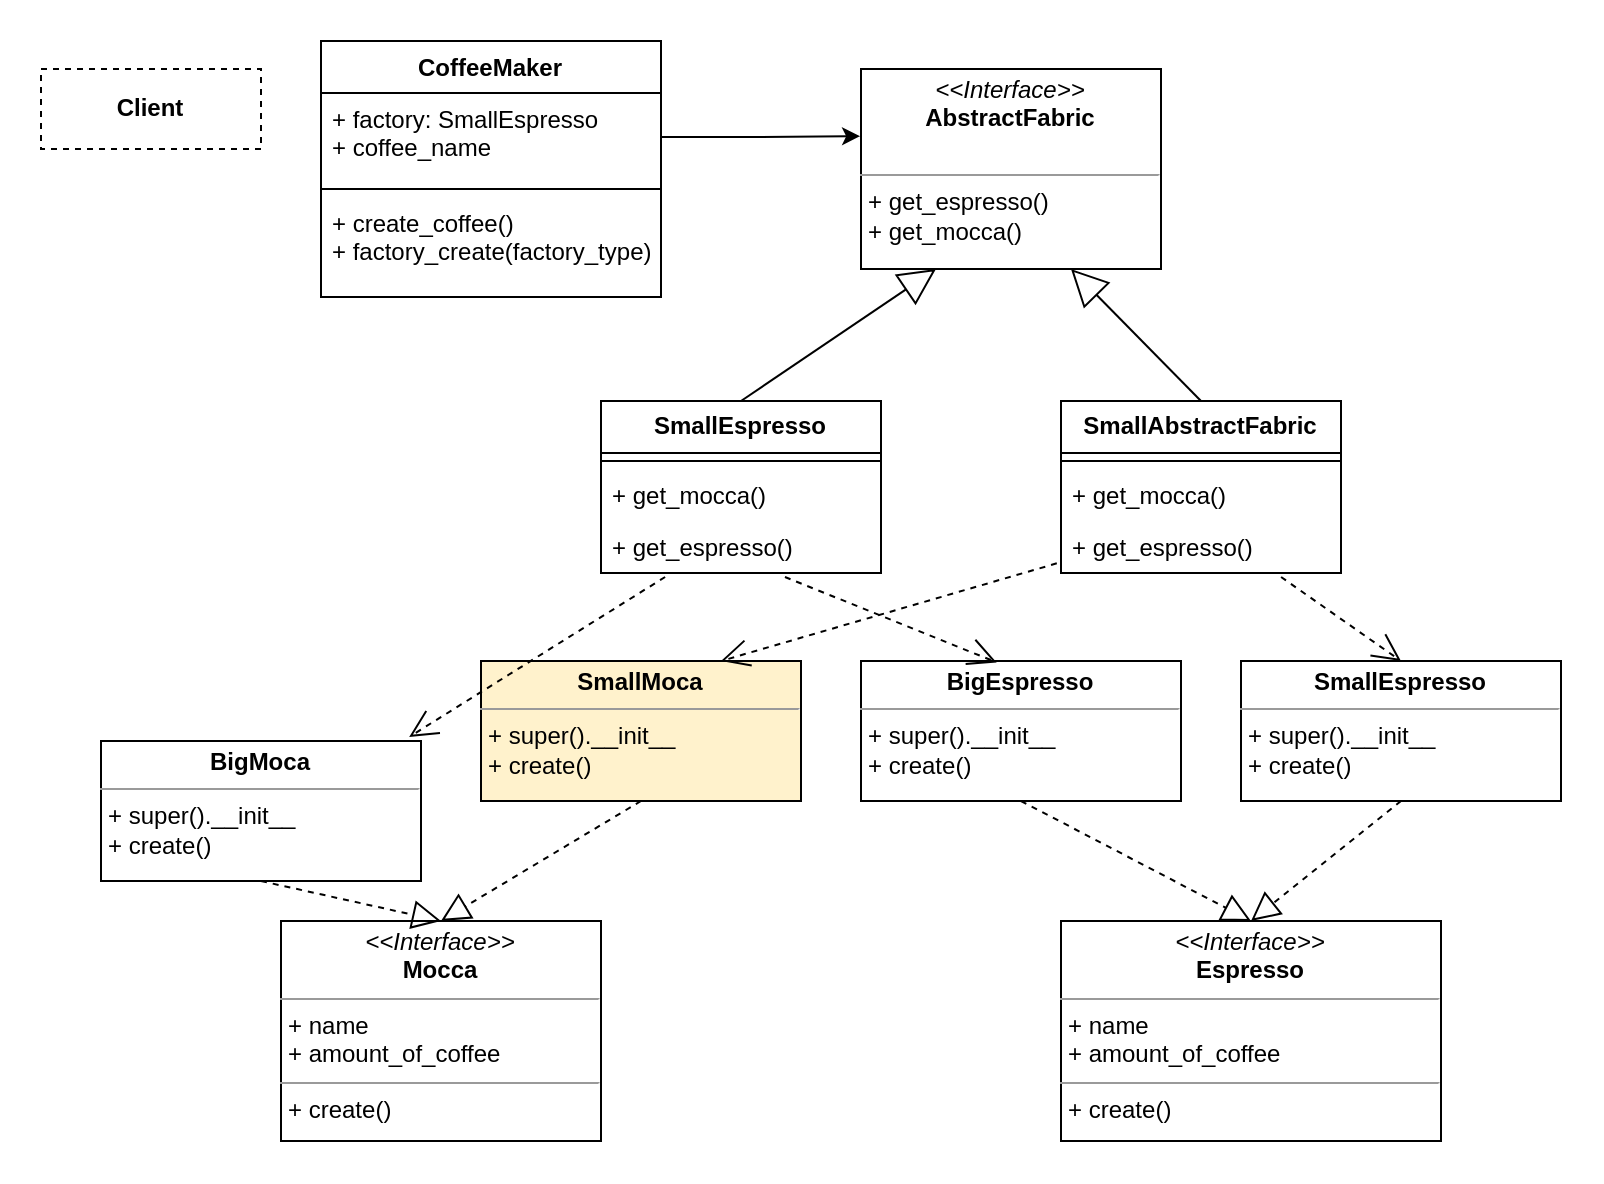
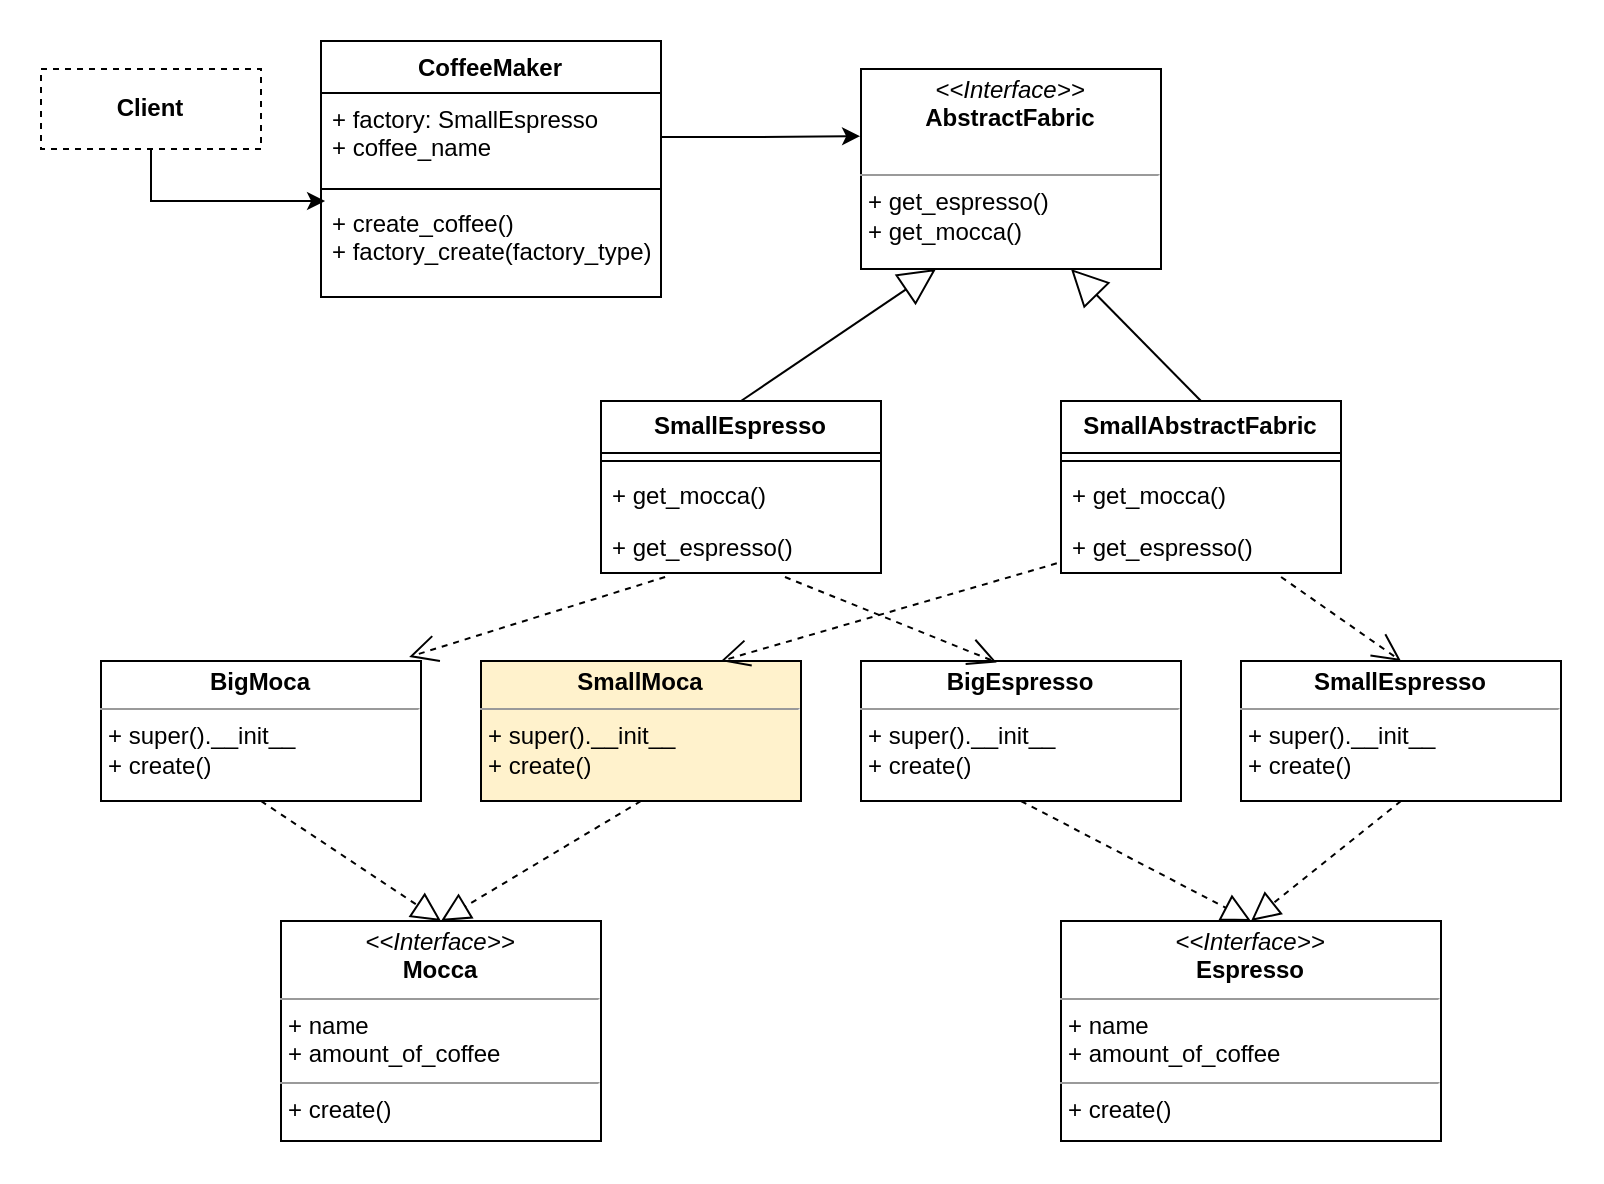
  <mxCell id="0" />
  <mxCell id="1" parent="0" />
  <mxCell id="2" value="&lt;p style=&quot;margin:0px;margin-top:4px;text-align:center;&quot;&gt;&lt;i&gt;&amp;lt;&amp;lt;Interface&amp;gt;&amp;gt;&lt;/i&gt;&lt;br&gt;&lt;b&gt;AbstractFabric&lt;/b&gt;&lt;/p&gt;&lt;p style=&quot;margin:0px;margin-left:4px;&quot;&gt;&lt;br&gt;&lt;/p&gt;&lt;hr size=&quot;1&quot;&gt;&lt;p style=&quot;margin:0px;margin-left:4px;&quot;&gt;+ get_espresso()&lt;br&gt;+ get_mocca()&lt;/p&gt;" style="verticalAlign=top;align=left;overflow=fill;fontSize=12;fontFamily=Helvetica;html=1;whiteSpace=wrap;" parent="1" vertex="1"><mxGeometry x="430" y="34" width="150" height="100" as="geometry" /></mxCell>
+ <mxCell id="3" value="" style="edgeStyle=orthogonalEdgeStyle;rounded=0;orthogonalLoop=1;jettySize=auto;html=1;entryX=0.012;entryY=0.04;entryDx=0;entryDy=0;entryPerimeter=0;" parent="1" source="4" target="22" edge="1"><mxGeometry relative="1" as="geometry" /></mxCell>
  <mxCell id="4" value="&lt;b&gt;Client&lt;/b&gt;" style="html=1;whiteSpace=wrap;dashed=1;" parent="1" vertex="1"><mxGeometry x="20" y="34" width="110" height="40" as="geometry" /></mxCell>
  <mxCell id="5" value="&lt;b&gt;SmallEspresso&lt;/b&gt;" style="swimlane;fontStyle=0;childLayout=stackLayout;horizontal=1;startSize=26;fillColor=none;horizontalStack=0;resizeParent=1;resizeParentMax=0;resizeLast=0;collapsible=1;marginBottom=0;whiteSpace=wrap;html=1;" parent="1" vertex="1"><mxGeometry x="300" y="200" width="140" height="86" as="geometry" /></mxCell>
  <mxCell id="6" value="" style="line;strokeWidth=1;fillColor=none;align=left;verticalAlign=middle;spacingTop=-1;spacingLeft=3;spacingRight=3;rotatable=0;labelPosition=right;points=[];portConstraint=eastwest;strokeColor=inherit;" parent="5" vertex="1"><mxGeometry y="26" width="140" height="8" as="geometry" /></mxCell>
  <mxCell id="7" value="+ get_mocca()" style="text;strokeColor=none;fillColor=none;align=left;verticalAlign=top;spacingLeft=4;spacingRight=4;overflow=hidden;rotatable=0;points=[[0,0.5],[1,0.5]];portConstraint=eastwest;whiteSpace=wrap;html=1;" parent="5" vertex="1"><mxGeometry y="34" width="140" height="26" as="geometry" /></mxCell>
  <mxCell id="8" value="+ get_espresso()" style="text;strokeColor=none;fillColor=none;align=left;verticalAlign=top;spacingLeft=4;spacingRight=4;overflow=hidden;rotatable=0;points=[[0,0.5],[1,0.5]];portConstraint=eastwest;whiteSpace=wrap;html=1;" parent="5" vertex="1"><mxGeometry y="60" width="140" height="26" as="geometry" /></mxCell>
  <mxCell id="9" value="&lt;b&gt;SmallAbstractFabric&lt;/b&gt;" style="swimlane;fontStyle=0;childLayout=stackLayout;horizontal=1;startSize=26;fillColor=none;horizontalStack=0;resizeParent=1;resizeParentMax=0;resizeLast=0;collapsible=1;marginBottom=0;whiteSpace=wrap;html=1;" parent="1" vertex="1"><mxGeometry x="530" y="200" width="140" height="86" as="geometry" /></mxCell>
  <mxCell id="10" value="" style="line;strokeWidth=1;fillColor=none;align=left;verticalAlign=middle;spacingTop=-1;spacingLeft=3;spacingRight=3;rotatable=0;labelPosition=right;points=[];portConstraint=eastwest;strokeColor=inherit;" parent="9" vertex="1"><mxGeometry y="26" width="140" height="8" as="geometry" /></mxCell>
  <mxCell id="11" value="+ get_mocca()" style="text;strokeColor=none;fillColor=none;align=left;verticalAlign=top;spacingLeft=4;spacingRight=4;overflow=hidden;rotatable=0;points=[[0,0.5],[1,0.5]];portConstraint=eastwest;whiteSpace=wrap;html=1;" parent="9" vertex="1"><mxGeometry y="34" width="140" height="26" as="geometry" /></mxCell>
  <mxCell id="12" value="+ get_espresso()" style="text;strokeColor=none;fillColor=none;align=left;verticalAlign=top;spacingLeft=4;spacingRight=4;overflow=hidden;rotatable=0;points=[[0,0.5],[1,0.5]];portConstraint=eastwest;whiteSpace=wrap;html=1;" parent="9" vertex="1"><mxGeometry y="60" width="140" height="26" as="geometry" /></mxCell>
  <mxCell id="13" value="&lt;p style=&quot;margin:0px;margin-top:4px;text-align:center;&quot;&gt;&lt;i&gt;&amp;lt;&amp;lt;Interface&amp;gt;&amp;gt;&lt;/i&gt;&lt;br&gt;&lt;b&gt;Mocca&lt;/b&gt;&lt;/p&gt;&lt;hr size=&quot;1&quot;&gt;&lt;p style=&quot;margin:0px;margin-left:4px;&quot;&gt;+ name&lt;br&gt;+ amount_of_coffee&lt;/p&gt;&lt;hr size=&quot;1&quot;&gt;&lt;p style=&quot;margin:0px;margin-left:4px;&quot;&gt;+ create()&lt;br&gt;&lt;br&gt;&lt;/p&gt;" style="verticalAlign=top;align=left;overflow=fill;fontSize=12;fontFamily=Helvetica;html=1;whiteSpace=wrap;" parent="1" vertex="1"><mxGeometry x="140" y="460" width="160" height="110" as="geometry" /></mxCell>
  <mxCell id="14" value="&lt;p style=&quot;margin:0px;margin-top:4px;text-align:center;&quot;&gt;&lt;i&gt;&amp;lt;&amp;lt;Interface&amp;gt;&amp;gt;&lt;/i&gt;&lt;br&gt;&lt;b&gt;Espresso&lt;/b&gt;&lt;/p&gt;&lt;hr size=&quot;1&quot;&gt;&lt;p style=&quot;margin:0px;margin-left:4px;&quot;&gt;+ name&lt;br&gt;+ amount_of_coffee&lt;/p&gt;&lt;hr size=&quot;1&quot;&gt;&lt;p style=&quot;margin:0px;margin-left:4px;&quot;&gt;+ create()&lt;br&gt;&lt;br&gt;&lt;/p&gt;" style="verticalAlign=top;align=left;overflow=fill;fontSize=12;fontFamily=Helvetica;html=1;whiteSpace=wrap;" parent="1" vertex="1"><mxGeometry x="530" y="460" width="190" height="110" as="geometry" /></mxCell>
- <mxCell id="15" value="&lt;p style=&quot;margin:0px;margin-top:4px;text-align:center;&quot;&gt;&lt;b&gt;BigMoca&lt;/b&gt;&lt;/p&gt;&lt;hr size=&quot;1&quot;&gt;&lt;p style=&quot;margin:0px;margin-left:4px;&quot;&gt;+ super().__init__&lt;/p&gt;&lt;p style=&quot;margin:0px;margin-left:4px;&quot;&gt;+ create()&lt;/p&gt;&lt;p style=&quot;margin:0px;margin-left:4px;&quot;&gt;&lt;br&gt;&lt;/p&gt;" style="verticalAlign=top;align=left;overflow=fill;fontSize=12;fontFamily=Helvetica;html=1;whiteSpace=wrap;" parent="1" vertex="1"><mxGeometry x="50" y="370" width="160" height="70" as="geometry" /></mxCell>
+ <mxCell id="15" value="&lt;p style=&quot;margin:0px;margin-top:4px;text-align:center;&quot;&gt;&lt;b&gt;BigMoca&lt;/b&gt;&lt;/p&gt;&lt;hr size=&quot;1&quot;&gt;&lt;p style=&quot;margin:0px;margin-left:4px;&quot;&gt;+ super().__init__&lt;/p&gt;&lt;p style=&quot;margin:0px;margin-left:4px;&quot;&gt;+ create()&lt;/p&gt;&lt;p style=&quot;margin:0px;margin-left:4px;&quot;&gt;&lt;br&gt;&lt;/p&gt;" style="verticalAlign=top;align=left;overflow=fill;fontSize=12;fontFamily=Helvetica;html=1;whiteSpace=wrap;" parent="1" vertex="1"><mxGeometry x="50" y="330" width="160" height="70" as="geometry" /></mxCell>
  <mxCell id="16" value="&lt;p style=&quot;margin:0px;margin-top:4px;text-align:center;&quot;&gt;&lt;b&gt;SmallMoca&lt;/b&gt;&lt;/p&gt;&lt;hr size=&quot;1&quot;&gt;&lt;p style=&quot;margin:0px;margin-left:4px;&quot;&gt;+ super().__init__&lt;/p&gt;&lt;p style=&quot;margin:0px;margin-left:4px;&quot;&gt;+ create()&lt;/p&gt;&lt;p style=&quot;margin:0px;margin-left:4px;&quot;&gt;&lt;br&gt;&lt;/p&gt;" style="verticalAlign=top;align=left;overflow=fill;fontSize=12;fontFamily=Helvetica;html=1;whiteSpace=wrap;fillColor=#fff2cc;" parent="1" vertex="1"><mxGeometry x="240" y="330" width="160" height="70" as="geometry" /></mxCell>
  <mxCell id="17" value="&lt;p style=&quot;margin:0px;margin-top:4px;text-align:center;&quot;&gt;&lt;b&gt;BigEspresso&lt;/b&gt;&lt;/p&gt;&lt;hr size=&quot;1&quot;&gt;&lt;p style=&quot;margin:0px;margin-left:4px;&quot;&gt;+ super().__init__&lt;/p&gt;&lt;p style=&quot;margin:0px;margin-left:4px;&quot;&gt;+ create()&lt;/p&gt;&lt;p style=&quot;margin:0px;margin-left:4px;&quot;&gt;&lt;br&gt;&lt;/p&gt;" style="verticalAlign=top;align=left;overflow=fill;fontSize=12;fontFamily=Helvetica;html=1;whiteSpace=wrap;" parent="1" vertex="1"><mxGeometry x="430" y="330" width="160" height="70" as="geometry" /></mxCell>
  <mxCell id="18" value="&lt;p style=&quot;margin:0px;margin-top:4px;text-align:center;&quot;&gt;&lt;b&gt;SmallEspresso&lt;/b&gt;&lt;/p&gt;&lt;hr size=&quot;1&quot;&gt;&lt;p style=&quot;margin:0px;margin-left:4px;&quot;&gt;+ super().__init__&lt;/p&gt;&lt;p style=&quot;margin:0px;margin-left:4px;&quot;&gt;+ create()&lt;/p&gt;&lt;p style=&quot;margin:0px;margin-left:4px;&quot;&gt;&lt;br&gt;&lt;/p&gt;" style="verticalAlign=top;align=left;overflow=fill;fontSize=12;fontFamily=Helvetica;html=1;whiteSpace=wrap;" parent="1" vertex="1"><mxGeometry x="620" y="330" width="160" height="70" as="geometry" /></mxCell>
  <mxCell id="19" value="CoffeeMaker" style="swimlane;fontStyle=1;align=center;verticalAlign=top;childLayout=stackLayout;horizontal=1;startSize=26;horizontalStack=0;resizeParent=1;resizeParentMax=0;resizeLast=0;collapsible=1;marginBottom=0;whiteSpace=wrap;html=1;" parent="1" vertex="1"><mxGeometry x="160" y="20" width="170" height="128" as="geometry" /></mxCell>
  <mxCell id="20" value="+ factory: SmallEspresso&lt;br&gt;+ coffee_name" style="text;strokeColor=none;fillColor=none;align=left;verticalAlign=top;spacingLeft=4;spacingRight=4;overflow=hidden;rotatable=0;points=[[0,0.5],[1,0.5]];portConstraint=eastwest;whiteSpace=wrap;html=1;" parent="19" vertex="1"><mxGeometry y="26" width="170" height="44" as="geometry" /></mxCell>
  <mxCell id="21" value="" style="line;strokeWidth=1;fillColor=none;align=left;verticalAlign=middle;spacingTop=-1;spacingLeft=3;spacingRight=3;rotatable=0;labelPosition=right;points=[];portConstraint=eastwest;strokeColor=inherit;" parent="19" vertex="1"><mxGeometry y="70" width="170" height="8" as="geometry" /></mxCell>
  <mxCell id="22" value="+ create_coffee()&lt;br&gt;+ factory_create(factory_type)" style="text;strokeColor=none;fillColor=none;align=left;verticalAlign=top;spacingLeft=4;spacingRight=4;overflow=hidden;rotatable=0;points=[[0,0.5],[1,0.5]];portConstraint=eastwest;whiteSpace=wrap;html=1;" parent="19" vertex="1"><mxGeometry y="78" width="170" height="50" as="geometry" /></mxCell>
  <mxCell id="23" style="edgeStyle=orthogonalEdgeStyle;rounded=0;orthogonalLoop=1;jettySize=auto;html=1;exitX=1;exitY=0.5;exitDx=0;exitDy=0;entryX=-0.003;entryY=0.336;entryDx=0;entryDy=0;entryPerimeter=0;" parent="1" source="20" target="2" edge="1"><mxGeometry relative="1" as="geometry" /></mxCell>
  <mxCell id="24" value="" style="endArrow=block;endSize=16;endFill=0;html=1;rounded=0;entryX=0.25;entryY=1;entryDx=0;entryDy=0;exitX=0.5;exitY=0;exitDx=0;exitDy=0;" parent="1" source="5" target="2" edge="1"><mxGeometry width="160" relative="1" as="geometry"><mxPoint x="330" y="170" as="sourcePoint" /><mxPoint x="490" y="170" as="targetPoint" /></mxGeometry></mxCell>
  <mxCell id="25" value="" style="endArrow=block;endSize=16;endFill=0;html=1;rounded=0;entryX=0.7;entryY=1;entryDx=0;entryDy=0;entryPerimeter=0;exitX=0.5;exitY=0;exitDx=0;exitDy=0;" parent="1" source="9" target="2" edge="1"><mxGeometry width="160" relative="1" as="geometry"><mxPoint x="590" y="180" as="sourcePoint" /><mxPoint x="666" y="126" as="targetPoint" /></mxGeometry></mxCell>
  <mxCell id="26" value="" style="endArrow=open;endSize=12;dashed=1;html=1;rounded=0;entryX=0.963;entryY=-0.029;entryDx=0;entryDy=0;entryPerimeter=0;exitX=0.229;exitY=1.077;exitDx=0;exitDy=0;exitPerimeter=0;" parent="1" source="8" target="15" edge="1"><mxGeometry width="160" relative="1" as="geometry"><mxPoint x="310" y="240" as="sourcePoint" /><mxPoint x="90" y="240" as="targetPoint" /></mxGeometry></mxCell>
  <mxCell id="27" value="" style="endArrow=open;endSize=12;dashed=1;html=1;rounded=0;entryX=0.424;entryY=0.01;entryDx=0;entryDy=0;entryPerimeter=0;exitX=0.657;exitY=1.077;exitDx=0;exitDy=0;exitPerimeter=0;" parent="1" source="8" target="17" edge="1"><mxGeometry width="160" relative="1" as="geometry"><mxPoint x="330" y="260" as="sourcePoint" /><mxPoint x="224" y="348" as="targetPoint" /></mxGeometry></mxCell>
  <mxCell id="28" value="" style="endArrow=open;endSize=12;dashed=1;html=1;rounded=0;entryX=0.5;entryY=0;entryDx=0;entryDy=0;exitX=0.786;exitY=1.077;exitDx=0;exitDy=0;exitPerimeter=0;" parent="1" source="12" target="18" edge="1"><mxGeometry width="160" relative="1" as="geometry"><mxPoint x="780" y="175" as="sourcePoint" /><mxPoint x="674" y="263" as="targetPoint" /></mxGeometry></mxCell>
  <mxCell id="29" value="" style="endArrow=open;endSize=12;dashed=1;html=1;rounded=0;entryX=0.75;entryY=0;entryDx=0;entryDy=0;exitX=-0.015;exitY=0.814;exitDx=0;exitDy=0;exitPerimeter=0;" parent="1" source="12" target="16" edge="1"><mxGeometry width="160" relative="1" as="geometry"><mxPoint x="500" y="240" as="sourcePoint" /><mxPoint x="454" y="312" as="targetPoint" /></mxGeometry></mxCell>
  <mxCell id="30" value="" style="endArrow=block;dashed=1;endFill=0;endSize=12;html=1;rounded=0;exitX=0.5;exitY=1;exitDx=0;exitDy=0;entryX=0.5;entryY=0;entryDx=0;entryDy=0;" parent="1" source="15" target="13" edge="1"><mxGeometry width="160" relative="1" as="geometry"><mxPoint x="120" y="430" as="sourcePoint" /><mxPoint x="280" y="430" as="targetPoint" /></mxGeometry></mxCell>
  <mxCell id="31" value="" style="endArrow=block;dashed=1;endFill=0;endSize=12;html=1;rounded=0;exitX=0.5;exitY=1;exitDx=0;exitDy=0;" parent="1" edge="1"><mxGeometry width="160" relative="1" as="geometry"><mxPoint x="320" y="400" as="sourcePoint" /><mxPoint x="220" y="460" as="targetPoint" /></mxGeometry></mxCell>
  <mxCell id="32" value="" style="endArrow=block;dashed=1;endFill=0;endSize=12;html=1;rounded=0;exitX=0.5;exitY=1;exitDx=0;exitDy=0;entryX=0.5;entryY=0;entryDx=0;entryDy=0;" parent="1" target="14" edge="1"><mxGeometry width="160" relative="1" as="geometry"><mxPoint x="510" y="400" as="sourcePoint" /><mxPoint x="600" y="460" as="targetPoint" /></mxGeometry></mxCell>
  <mxCell id="33" value="" style="endArrow=block;dashed=1;endFill=0;endSize=12;html=1;rounded=0;exitX=0.5;exitY=1;exitDx=0;exitDy=0;entryX=0.5;entryY=0;entryDx=0;entryDy=0;" parent="1" target="14" edge="1"><mxGeometry width="160" relative="1" as="geometry"><mxPoint x="700" y="400" as="sourcePoint" /><mxPoint x="815" y="460" as="targetPoint" /></mxGeometry></mxCell>
